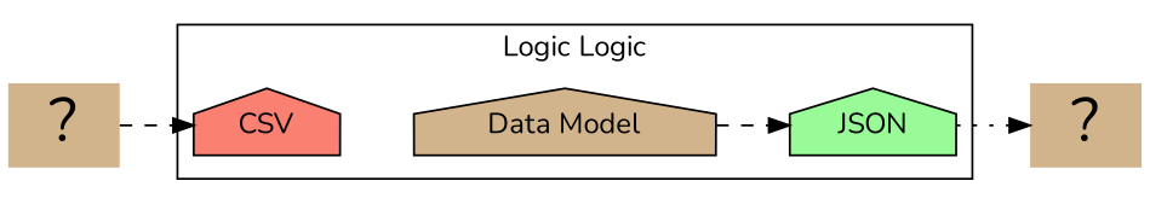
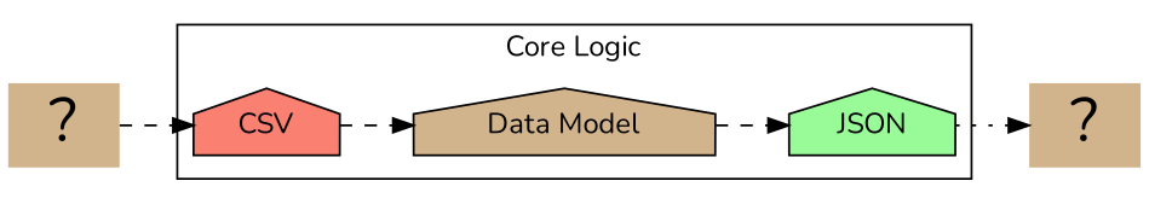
  digraph {
    fontname=Nunito
    rankdir=LR
    node [fillcolor=tan fontname=Nunito shape=house style=filled]
    edge [fontname=Nunito style=dashed]
    n1 [fillcolor=salmon label=CSV]
    n2 [label="Data Model"]
    n3 [fillcolor=palegreen label=JSON]
    n4 [fontsize=30 label="?" shape=none]
    n5 [fontsize=30 label="?" shape=none]
    subgraph cluster_1 {
-     label="Logic Logic"
+     label="Core Logic"
      style=solid
      n1
      n2
      n3
    }
+   n1 -> n2
    n2 -> n3
    n3 -> n4 [style=dotted]
    n5 -> n1
  }
